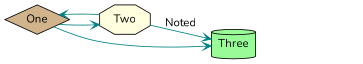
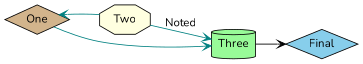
  digraph {
    fontname=Nunito
    rankdir=LR
    node [fontname=Nunito shape=diamond style=filled]
    edge [arrowhead=vee color=teal fontname=Nunito]
    n1 [fillcolor=tan label=One]
    n2 [fillcolor=lightyellow label=Two shape=octagon]
    n3 [fillcolor=palegreen label=Three shape=cylinder]
-   n1 -> n2
+   n4 [fillcolor=skyblue label=Final]
    n1 -> n3
    n2 -> n1
    n2 -> n3 [label=Noted]
+   n3 -> n4 [color=black]
  }
